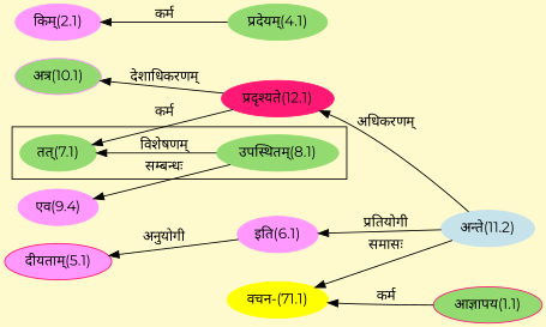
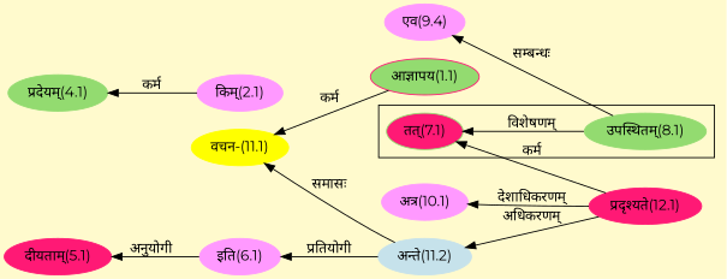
  digraph {
    bgcolor=lemonchiffon1
    compound=true
    fontname=Montserrat
    rankdir=LR
    node [color="#FF99FF" fontname=Montserrat style=filled]
    edge [dir=back fontname=Montserrat]
    n1 [color="#93DB70" label="उपस्थितम्(8.1)"]
-   n2 [color="#93DB70" label="तत्(7.1)"]
+   n2 [color="#93DB70" label="तत्(7.1)" fillcolor="#FF1975"]
    n3 [color="#FF1975" label="प्रदृश्यते(12.1)"]
    n4 [color="#FF1975" fillcolor="#93DB70" label="आज्ञापय(1.1)"]
    n5 [label="किम्(2.1)"]
    n6 [color="#93DB70" label="प्रदेयम्(4.1)"]
-   n7 [color="#FF1975" label="दीयताम्(5.1)" fillcolor="#FF99FF"]
+   n7 [color="#FF1975" label="दीयताम्(5.1)"]
    n8 [label="इति(6.1)"]
    n9 [color="#C6E2EB" label="अन्ते(11.2)"]
    n10 [label="एव(9.4)"]
-   n11 [label="अत्र(10.1)" fillcolor="#93DB70"]
-   n12 [color="#FFFF00" label="वचन-(71.1)"]
+   n11 [label="अत्र(10.1)"]
+   n12 [color="#FFFF00" label="वचन-(11.1)"]
    subgraph cluster_1 {
      n1
      n2
    }
    n2 -> n1 [label="विशेषणम्"]
    n2 -> n3 [label="कर्म"]
-   n5 -> n6 [label="कर्म"]
+   n6 -> n5 [label="कर्म"]
    n7 -> n8 [label="अनुयोगी"]
    n8 -> n9 [label="प्रतियोगी"]
-   n3 -> n9 [label="अधिकरणम्"]
+   n9 -> n3 [label="अधिकरणम्"]
    n10 -> n1 [label="सम्बन्धः"]
    n11 -> n3 [label="देशाधिकरणम्"]
    n12 -> n4 [label="कर्म"]
    n12 -> n9 [label="समासः"]
  }
